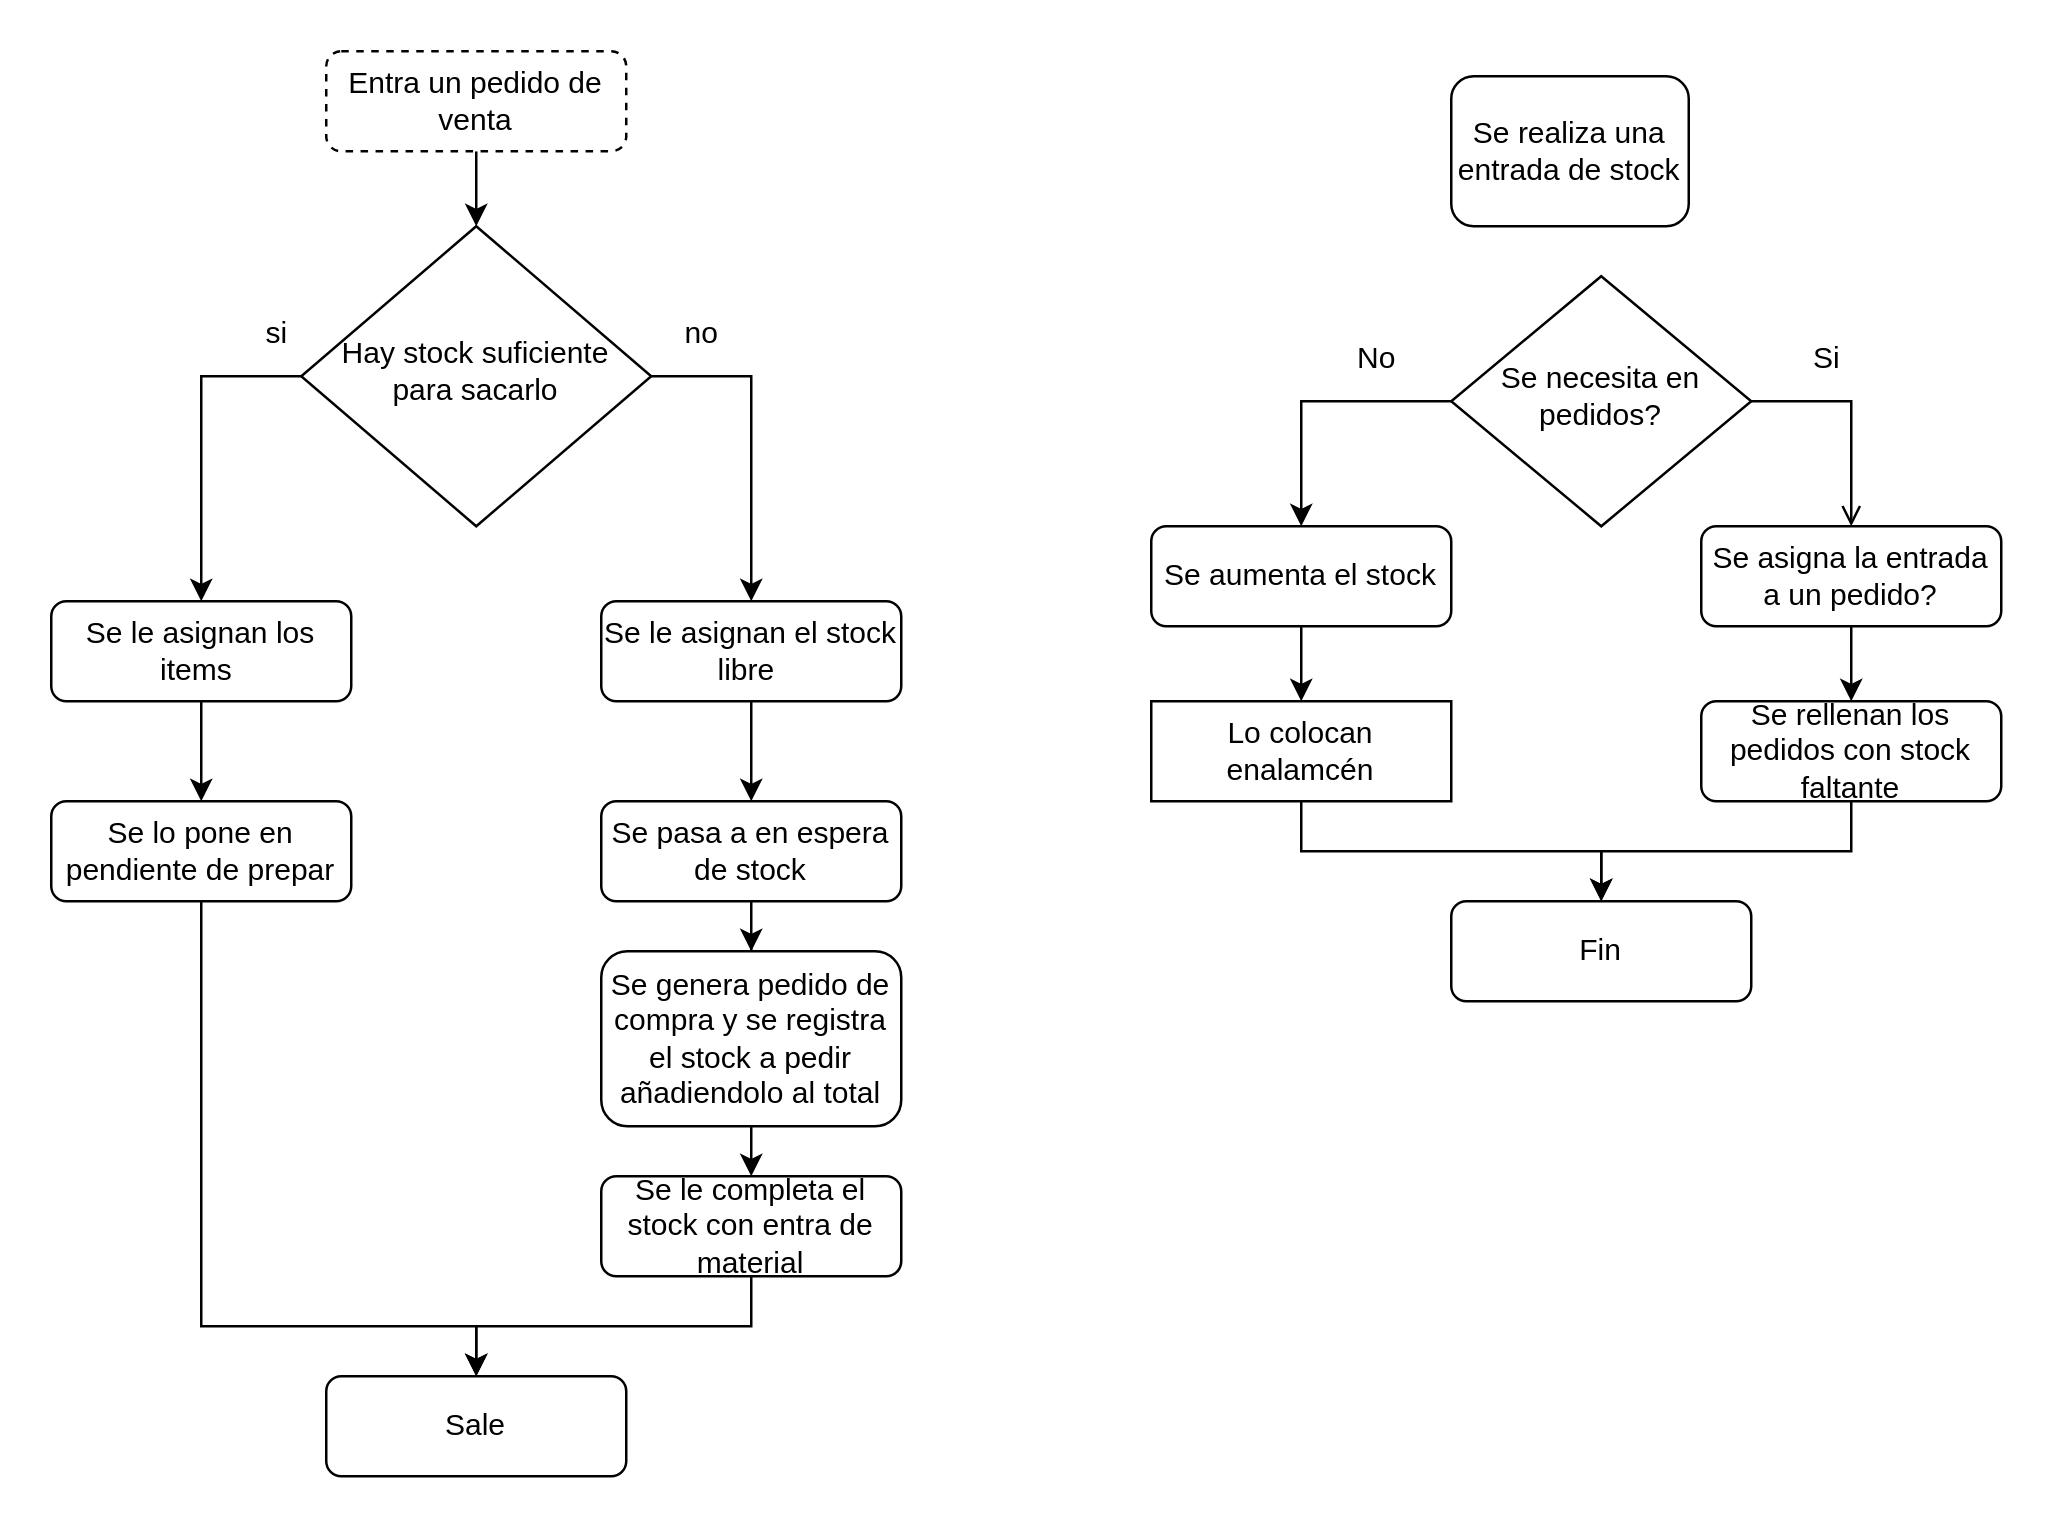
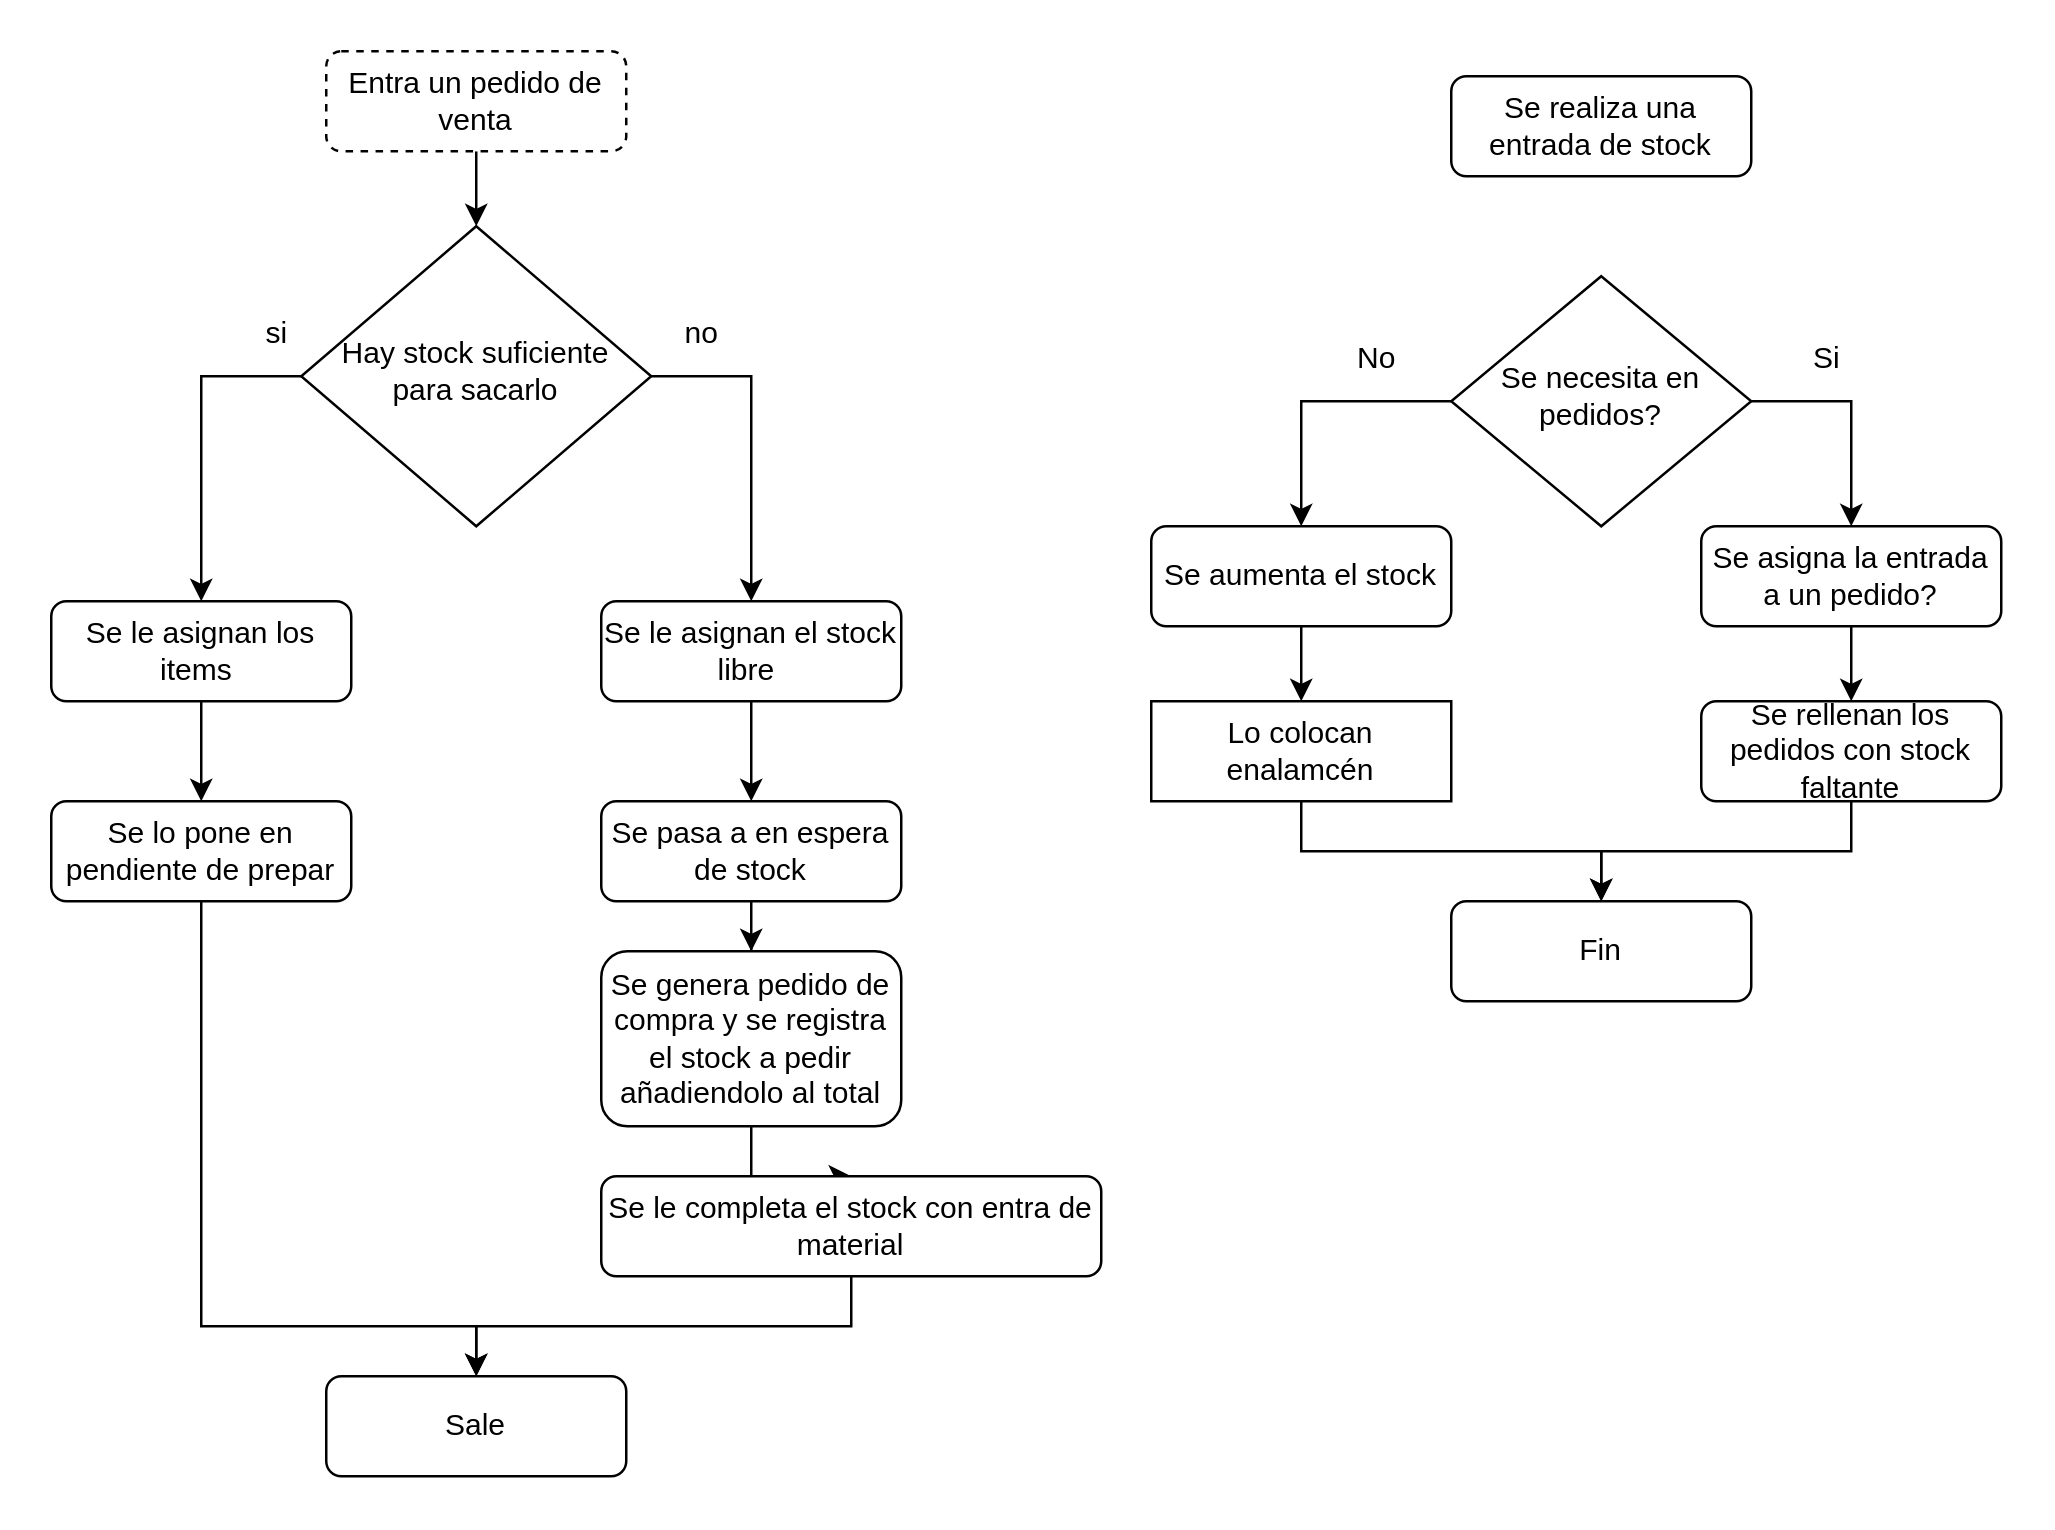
  <mxCell id="0" />
  <mxCell id="1" parent="0" />
- <mxCell id="2" value="Se realiza una entrada de stock" style="rounded=1;whiteSpace=wrap;html=1;fontSize=12;glass=0;strokeWidth=1;shadow=0;" vertex="1" parent="1"><mxGeometry x="580" y="30" width="95" height="60" as="geometry" /></mxCell>
+ <mxCell id="2" value="Se realiza una entrada de stock" style="rounded=1;whiteSpace=wrap;html=1;fontSize=12;glass=0;strokeWidth=1;shadow=0;" vertex="1" parent="1"><mxGeometry x="580" y="30" width="120" height="40" as="geometry" /></mxCell>
  <mxCell id="3" style="edgeStyle=orthogonalEdgeStyle;rounded=0;orthogonalLoop=1;jettySize=auto;html=1;exitX=0;exitY=0.5;exitDx=0;exitDy=0;entryX=0.5;entryY=0;entryDx=0;entryDy=0;" edge="1" parent="1" source="4" target="6"><mxGeometry relative="1" as="geometry" /></mxCell>
  <mxCell id="4" value="Se necesita en pedidos?" style="rhombus;whiteSpace=wrap;html=1;shadow=0;fontFamily=Helvetica;fontSize=12;align=center;strokeWidth=1;spacing=6;spacingTop=-4;" vertex="1" parent="1"><mxGeometry x="580" y="110" width="120" height="100" as="geometry" /></mxCell>
  <mxCell id="5" style="edgeStyle=orthogonalEdgeStyle;rounded=0;orthogonalLoop=1;jettySize=auto;html=1;exitX=0.5;exitY=1;exitDx=0;exitDy=0;entryX=0.5;entryY=0;entryDx=0;entryDy=0;" edge="1" parent="1" source="6" target="16"><mxGeometry relative="1" as="geometry" /></mxCell>
  <mxCell id="6" value="Se aumenta el stock" style="rounded=1;whiteSpace=wrap;html=1;fontSize=12;glass=0;strokeWidth=1;shadow=0;" vertex="1" parent="1"><mxGeometry x="460" y="210" width="120" height="40" as="geometry" /></mxCell>
- <mxCell id="7" style="edgeStyle=orthogonalEdgeStyle;rounded=0;orthogonalLoop=1;jettySize=auto;html=1;exitX=1;exitY=0.5;exitDx=0;exitDy=0;entryX=0.5;entryY=0;entryDx=0;entryDy=0;endArrow=open;" edge="1" parent="1" source="4" target="13"><mxGeometry relative="1" as="geometry"><mxPoint x="746.96" y="208" as="targetPoint" /></mxGeometry></mxCell>
+ <mxCell id="7" style="edgeStyle=orthogonalEdgeStyle;rounded=0;orthogonalLoop=1;jettySize=auto;html=1;exitX=1;exitY=0.5;exitDx=0;exitDy=0;entryX=0.5;entryY=0;entryDx=0;entryDy=0;" edge="1" parent="1" source="4" target="13"><mxGeometry relative="1" as="geometry"><mxPoint x="746.96" y="208" as="targetPoint" /></mxGeometry></mxCell>
  <mxCell id="8" value="No" style="text;html=1;align=center;verticalAlign=middle;resizable=0;points=[];autosize=1;strokeColor=none;fillColor=none;" vertex="1" parent="1"><mxGeometry x="530" y="128" width="40" height="30" as="geometry" /></mxCell>
  <mxCell id="9" value="Si" style="text;html=1;align=center;verticalAlign=middle;resizable=0;points=[];autosize=1;strokeColor=none;fillColor=none;" vertex="1" parent="1"><mxGeometry x="715" y="128" width="30" height="30" as="geometry" /></mxCell>
  <mxCell id="10" style="edgeStyle=orthogonalEdgeStyle;rounded=0;orthogonalLoop=1;jettySize=auto;html=1;exitX=0.5;exitY=1;exitDx=0;exitDy=0;entryX=0.5;entryY=0;entryDx=0;entryDy=0;" edge="1" parent="1" source="11" target="14"><mxGeometry relative="1" as="geometry"><Array as="points"><mxPoint x="740" y="340" /><mxPoint x="640" y="340" /></Array></mxGeometry></mxCell>
  <mxCell id="11" value="Se rellenan los pedidos con stock faltante" style="rounded=1;whiteSpace=wrap;html=1;fontSize=12;glass=0;strokeWidth=1;shadow=0;" vertex="1" parent="1"><mxGeometry x="680" y="280" width="120" height="40" as="geometry" /></mxCell>
  <mxCell id="12" style="edgeStyle=orthogonalEdgeStyle;rounded=0;orthogonalLoop=1;jettySize=auto;html=1;exitX=0.5;exitY=1;exitDx=0;exitDy=0;entryX=0.5;entryY=0;entryDx=0;entryDy=0;" edge="1" parent="1" source="13" target="11"><mxGeometry relative="1" as="geometry" /></mxCell>
  <mxCell id="13" value="Se asigna la entrada a un pedido?" style="rounded=1;whiteSpace=wrap;html=1;fontSize=12;glass=0;strokeWidth=1;shadow=0;" vertex="1" parent="1"><mxGeometry x="680" y="210" width="120" height="40" as="geometry" /></mxCell>
  <mxCell id="14" value="Fin" style="rounded=1;whiteSpace=wrap;html=1;fontSize=12;glass=0;strokeWidth=1;shadow=0;" vertex="1" parent="1"><mxGeometry x="580" y="360" width="120" height="40" as="geometry" /></mxCell>
  <mxCell id="15" style="edgeStyle=orthogonalEdgeStyle;rounded=0;orthogonalLoop=1;jettySize=auto;html=1;exitX=0.5;exitY=1;exitDx=0;exitDy=0;entryX=0.5;entryY=0;entryDx=0;entryDy=0;" edge="1" parent="1" source="16" target="14"><mxGeometry relative="1" as="geometry" /></mxCell>
  <mxCell id="16" value="Lo colocan enalamcén" style="whiteSpace=wrap;html=1;fontSize=12;glass=0;strokeWidth=1;shadow=0;rounded=0;" vertex="1" parent="1"><mxGeometry x="460" y="280" width="120" height="40" as="geometry" /></mxCell>
  <mxCell id="17" style="edgeStyle=orthogonalEdgeStyle;rounded=0;orthogonalLoop=1;jettySize=auto;html=1;exitX=0.5;exitY=1;exitDx=0;exitDy=0;entryX=0.5;entryY=0;entryDx=0;entryDy=0;" edge="1" parent="1" source="18" target="21"><mxGeometry relative="1" as="geometry" /></mxCell>
  <mxCell id="18" value="Entra un pedido de venta" style="rounded=1;whiteSpace=wrap;html=1;fontSize=12;glass=0;strokeWidth=1;shadow=0;dashed=1;" vertex="1" parent="1"><mxGeometry x="130" y="20" width="120" height="40" as="geometry" /></mxCell>
  <mxCell id="19" style="edgeStyle=orthogonalEdgeStyle;rounded=0;orthogonalLoop=1;jettySize=auto;html=1;exitX=0;exitY=0.5;exitDx=0;exitDy=0;entryX=0.5;entryY=0;entryDx=0;entryDy=0;" edge="1" parent="1" source="21" target="25"><mxGeometry relative="1" as="geometry" /></mxCell>
  <mxCell id="20" style="edgeStyle=orthogonalEdgeStyle;rounded=0;orthogonalLoop=1;jettySize=auto;html=1;exitX=1;exitY=0.5;exitDx=0;exitDy=0;entryX=0.5;entryY=0;entryDx=0;entryDy=0;" edge="1" parent="1" source="21" target="23"><mxGeometry relative="1" as="geometry" /></mxCell>
  <mxCell id="21" value="Hay stock suficiente para sacarlo" style="rhombus;whiteSpace=wrap;html=1;shadow=0;fontFamily=Helvetica;fontSize=12;align=center;strokeWidth=1;spacing=6;spacingTop=-4;" vertex="1" parent="1"><mxGeometry x="120" y="90" width="140" height="120" as="geometry" /></mxCell>
  <mxCell id="22" style="edgeStyle=orthogonalEdgeStyle;rounded=0;orthogonalLoop=1;jettySize=auto;html=1;exitX=0.5;exitY=1;exitDx=0;exitDy=0;" edge="1" parent="1" source="23" target="29"><mxGeometry relative="1" as="geometry" /></mxCell>
  <mxCell id="23" value="Se le asignan el stock libre&lt;span style=&quot;color: rgba(0, 0, 0, 0); font-family: monospace; font-size: 0px; text-align: start; text-wrap: nowrap;&quot;&gt;%3CmxGraphModel%3E%3Croot%3E%3CmxCell%20id%3D%220%22%2F%3E%3CmxCell%20id%3D%221%22%20parent%3D%220%22%2F%3E%3CmxCell%20id%3D%222%22%20value%3D%22Se%20le%20asignan%20los%20items%26amp%3Bnbsp%3B%22%20style%3D%22rounded%3D1%3BwhiteSpace%3Dwrap%3Bhtml%3D1%3BfontSize%3D12%3Bglass%3D0%3BstrokeWidth%3D1%3Bshadow%3D0%3B%22%20vertex%3D%221%22%20parent%3D%221%22%3E%3CmxGeometry%20x%3D%2230%22%20y%3D%22290%22%20width%3D%22120%22%20height%3D%2240%22%20as%3D%22geometry%22%2F%3E%3C%2FmxCell%3E%3C%2Froot%3E%3C%2FmxGraphModel%3E&lt;/span&gt;&amp;nbsp;&lt;span style=&quot;color: rgba(0, 0, 0, 0); font-family: monospace; font-size: 0px; text-align: start; text-wrap: nowrap;&quot;&gt;%3CmxGraphModel%3E%3Croot%3E%3CmxCell%20id%3D%220%22%2F%3E%3CmxCell%20id%3D%221%22%20parent%3D%220%22%2F%3E%3CmxCell%20id%3D%222%22%20value%3D%22Se%20le%20asignan%20los%20items%26amp%3Bnbsp%3B%22%20style%3D%22rounded%3D1%3BwhiteSpace%3Dwrap%3Bhtml%3D1%3BfontSize%3D12%3Bglass%3D0%3BstrokeWidth%3D1%3Bshadow%3D0%3B%22%20vertex%3D%221%22%20parent%3D%221%22%3E%3CmxGeometry%20x%3D%2230%22%20y%3D%22290%22%20width%3D%22120%22%20height%3D%2240%22%20as%3D%22geometry%22%2F%3E%3C%2FmxCell%3E%3C%2Froot%3E%3C%2FmxGraphModel%3E&lt;/span&gt;" style="rounded=1;whiteSpace=wrap;html=1;fontSize=12;glass=0;strokeWidth=1;shadow=0;" vertex="1" parent="1"><mxGeometry x="240" y="240" width="120" height="40" as="geometry" /></mxCell>
  <mxCell id="24" style="edgeStyle=orthogonalEdgeStyle;rounded=0;orthogonalLoop=1;jettySize=auto;html=1;exitX=0.5;exitY=1;exitDx=0;exitDy=0;entryX=0.5;entryY=0;entryDx=0;entryDy=0;" edge="1" parent="1" source="25" target="27"><mxGeometry relative="1" as="geometry" /></mxCell>
  <mxCell id="25" value="Se le asignan los items&amp;nbsp;" style="rounded=1;whiteSpace=wrap;html=1;fontSize=12;glass=0;strokeWidth=1;shadow=0;" vertex="1" parent="1"><mxGeometry x="20" y="240" width="120" height="40" as="geometry" /></mxCell>
  <mxCell id="26" style="edgeStyle=orthogonalEdgeStyle;rounded=0;orthogonalLoop=1;jettySize=auto;html=1;exitX=0.5;exitY=1;exitDx=0;exitDy=0;entryX=0.5;entryY=0;entryDx=0;entryDy=0;" edge="1" parent="1" source="27" target="34"><mxGeometry relative="1" as="geometry"><Array as="points"><mxPoint x="80" y="530" /><mxPoint x="190" y="530" /></Array></mxGeometry></mxCell>
  <mxCell id="27" value="Se lo pone en pendiente de prepar" style="rounded=1;whiteSpace=wrap;html=1;fontSize=12;glass=0;strokeWidth=1;shadow=0;" vertex="1" parent="1"><mxGeometry x="20" y="320" width="120" height="40" as="geometry" /></mxCell>
  <mxCell id="28" style="edgeStyle=orthogonalEdgeStyle;rounded=0;orthogonalLoop=1;jettySize=auto;html=1;exitX=0.5;exitY=1;exitDx=0;exitDy=0;" edge="1" parent="1" source="29" target="31"><mxGeometry relative="1" as="geometry" /></mxCell>
  <mxCell id="29" value="Se pasa a en espera de stock" style="rounded=1;whiteSpace=wrap;html=1;fontSize=12;glass=0;strokeWidth=1;shadow=0;" vertex="1" parent="1"><mxGeometry x="240" y="320" width="120" height="40" as="geometry" /></mxCell>
  <mxCell id="30" style="edgeStyle=orthogonalEdgeStyle;rounded=0;orthogonalLoop=1;jettySize=auto;html=1;exitX=0.5;exitY=1;exitDx=0;exitDy=0;entryX=0.5;entryY=0;entryDx=0;entryDy=0;" edge="1" parent="1" source="31" target="33"><mxGeometry relative="1" as="geometry" /></mxCell>
  <mxCell id="31" value="Se genera pedido de compra y se registra el stock a pedir añadiendolo al total" style="rounded=1;whiteSpace=wrap;html=1;fontSize=12;glass=0;strokeWidth=1;shadow=0;" vertex="1" parent="1"><mxGeometry x="240" y="380" width="120" height="70" as="geometry" /></mxCell>
  <mxCell id="32" style="edgeStyle=orthogonalEdgeStyle;rounded=0;orthogonalLoop=1;jettySize=auto;html=1;exitX=0.5;exitY=1;exitDx=0;exitDy=0;entryX=0.5;entryY=0;entryDx=0;entryDy=0;" edge="1" parent="1" source="33" target="34"><mxGeometry relative="1" as="geometry" /></mxCell>
- <mxCell id="33" value="Se le completa el stock con entra de material" style="rounded=1;whiteSpace=wrap;html=1;fontSize=12;glass=0;strokeWidth=1;shadow=0;" vertex="1" parent="1"><mxGeometry x="240" y="470" width="120" height="40" as="geometry" /></mxCell>
+ <mxCell id="33" value="Se le completa el stock con entra de material" style="rounded=1;whiteSpace=wrap;html=1;fontSize=12;glass=0;strokeWidth=1;shadow=0;" vertex="1" parent="1"><mxGeometry x="240" y="470" width="200" height="40" as="geometry" /></mxCell>
  <mxCell id="34" value="Sale" style="rounded=1;whiteSpace=wrap;html=1;fontSize=12;glass=0;strokeWidth=1;shadow=0;" vertex="1" parent="1"><mxGeometry x="130" y="550" width="120" height="40" as="geometry" /></mxCell>
  <mxCell id="35" value="si" style="text;html=1;align=center;verticalAlign=middle;resizable=0;points=[];autosize=1;strokeColor=none;fillColor=none;" vertex="1" parent="1"><mxGeometry x="95" y="118" width="30" height="30" as="geometry" /></mxCell>
  <mxCell id="36" value="no" style="text;html=1;align=center;verticalAlign=middle;resizable=0;points=[];autosize=1;strokeColor=none;fillColor=none;" vertex="1" parent="1"><mxGeometry x="260" y="118" width="40" height="30" as="geometry" /></mxCell>
